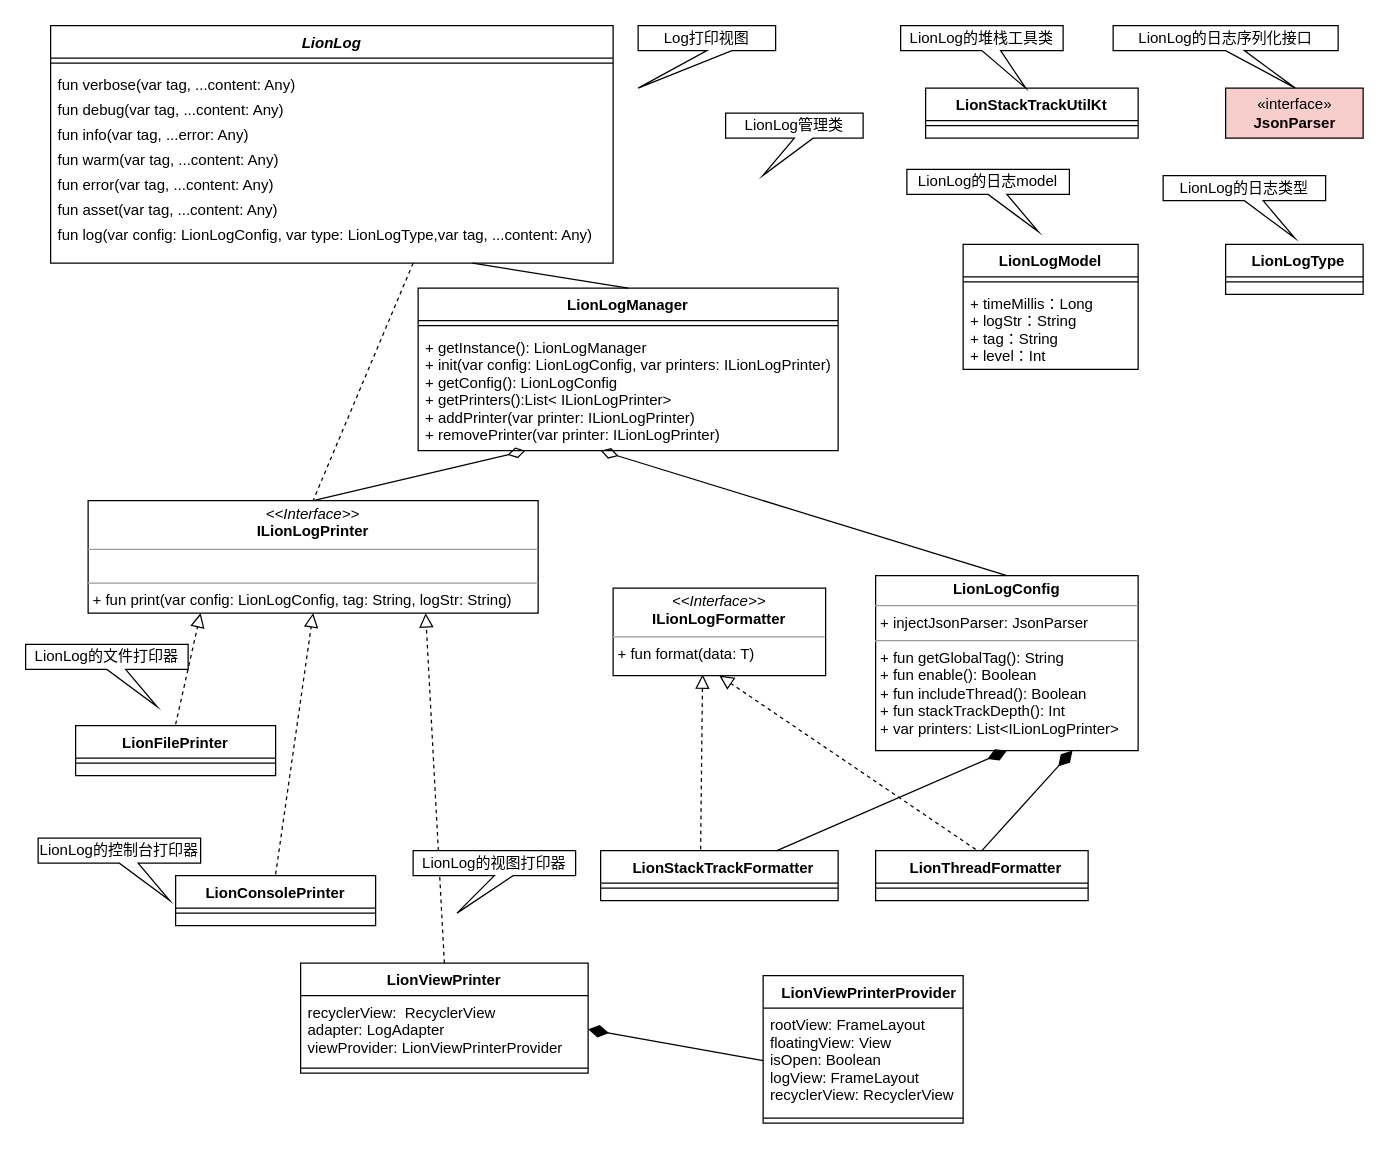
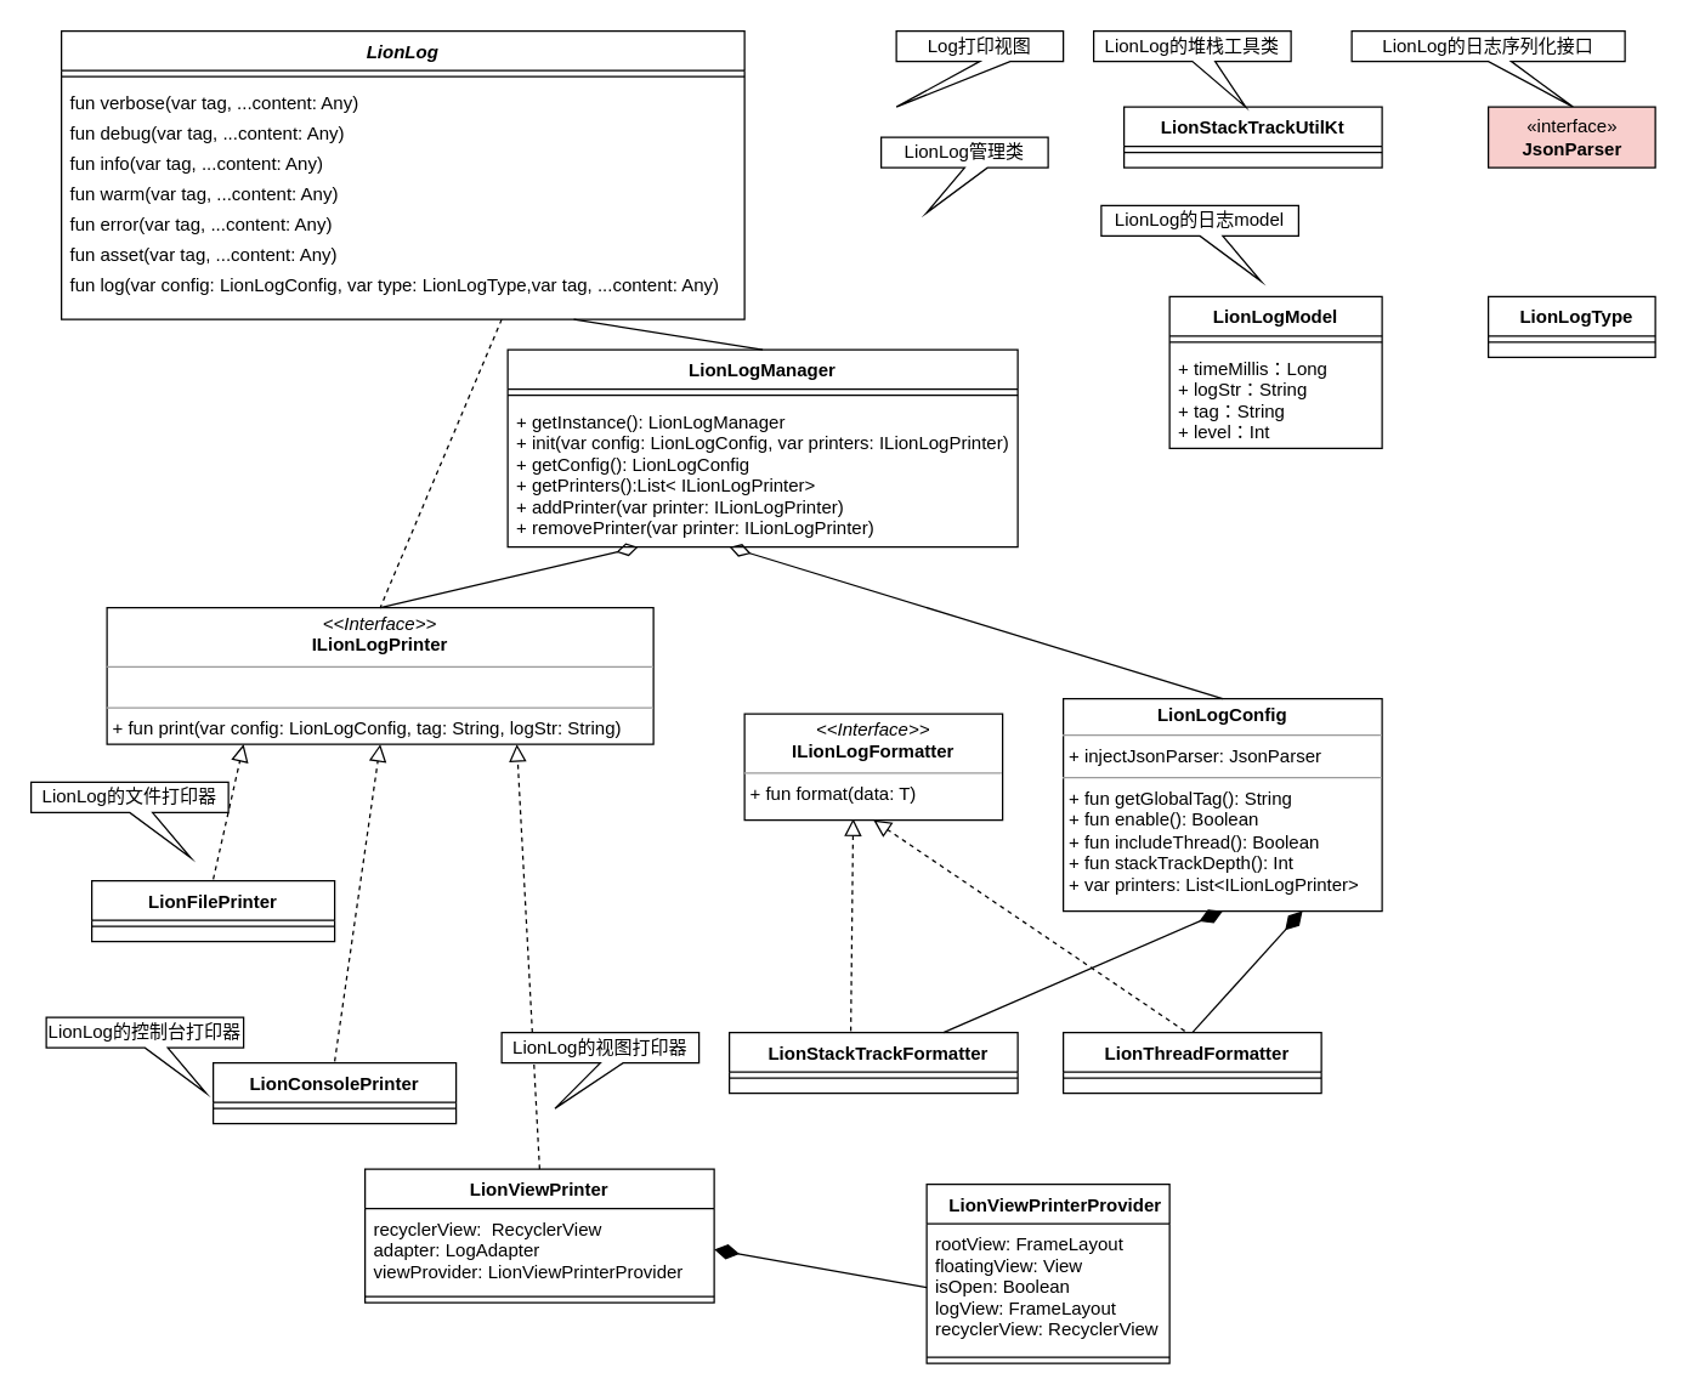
  <mxCell id="0" />
  <mxCell id="1" parent="0" />
  <mxCell id="2" value="LionLog" style="swimlane;fontStyle=3;align=center;verticalAlign=top;childLayout=stackLayout;horizontal=1;startSize=26;horizontalStack=0;resizeParent=1;resizeLast=0;collapsible=1;marginBottom=0;rounded=0;shadow=0;strokeWidth=1;" parent="1" vertex="1"><mxGeometry x="40" y="20" width="450" height="190" as="geometry"><mxRectangle x="220" y="100" width="160" height="26" as="alternateBounds" /></mxGeometry></mxCell>
  <mxCell id="3" value="" style="line;html=1;strokeWidth=1;align=left;verticalAlign=middle;spacingTop=-1;spacingLeft=3;spacingRight=3;rotatable=0;labelPosition=right;points=[];portConstraint=eastwest;" parent="2" vertex="1"><mxGeometry y="26" width="450" height="8" as="geometry" /></mxCell>
  <mxCell id="4" value="fun verbose(var tag, ...content: Any)" style="text;align=left;verticalAlign=top;spacingLeft=4;spacingRight=4;overflow=hidden;rotatable=0;points=[[0,0.5],[1,0.5]];portConstraint=eastwest;" parent="2" vertex="1"><mxGeometry y="34" width="450" height="20" as="geometry" /></mxCell>
  <mxCell id="5" value="fun debug(var tag, ...content: Any)" style="text;align=left;verticalAlign=top;spacingLeft=4;spacingRight=4;overflow=hidden;rotatable=0;points=[[0,0.5],[1,0.5]];portConstraint=eastwest;" vertex="1" parent="2"><mxGeometry y="54" width="450" height="20" as="geometry" /></mxCell>
- <mxCell id="6" value="fun info(var tag, ...error: Any)" style="text;align=left;verticalAlign=top;spacingLeft=4;spacingRight=4;overflow=hidden;rotatable=0;points=[[0,0.5],[1,0.5]];portConstraint=eastwest;" vertex="1" parent="2"><mxGeometry y="74" width="450" height="20" as="geometry" /></mxCell>
+ <mxCell id="6" value="fun info(var tag, ...content: Any)" style="text;align=left;verticalAlign=top;spacingLeft=4;spacingRight=4;overflow=hidden;rotatable=0;points=[[0,0.5],[1,0.5]];portConstraint=eastwest;" vertex="1" parent="2"><mxGeometry y="74" width="450" height="20" as="geometry" /></mxCell>
  <mxCell id="7" value="fun warm(var tag, ...content: Any)" style="text;align=left;verticalAlign=top;spacingLeft=4;spacingRight=4;overflow=hidden;rotatable=0;points=[[0,0.5],[1,0.5]];portConstraint=eastwest;" vertex="1" parent="2"><mxGeometry y="94" width="450" height="20" as="geometry" /></mxCell>
  <mxCell id="8" value="fun error(var tag, ...content: Any)" style="text;align=left;verticalAlign=top;spacingLeft=4;spacingRight=4;overflow=hidden;rotatable=0;points=[[0,0.5],[1,0.5]];portConstraint=eastwest;" vertex="1" parent="2"><mxGeometry y="114" width="450" height="20" as="geometry" /></mxCell>
  <mxCell id="9" value="fun asset(var tag, ...content: Any)" style="text;align=left;verticalAlign=top;spacingLeft=4;spacingRight=4;overflow=hidden;rotatable=0;points=[[0,0.5],[1,0.5]];portConstraint=eastwest;" vertex="1" parent="2"><mxGeometry y="134" width="450" height="20" as="geometry" /></mxCell>
  <mxCell id="10" value="fun log(var config: LionLogConfig, var type: LionLogType,var tag, ...content: Any)" style="text;align=left;verticalAlign=top;spacingLeft=4;spacingRight=4;overflow=hidden;rotatable=0;points=[[0,0.5],[1,0.5]];portConstraint=eastwest;" vertex="1" parent="2"><mxGeometry y="154" width="450" height="20" as="geometry" /></mxCell>
  <mxCell id="11" value="LionFilePrinter" style="swimlane;fontStyle=1;align=center;verticalAlign=top;childLayout=stackLayout;horizontal=1;startSize=26;horizontalStack=0;resizeParent=1;resizeLast=0;collapsible=1;marginBottom=0;rounded=0;shadow=0;strokeWidth=1;" parent="1" vertex="1"><mxGeometry x="60" y="580" width="160" height="40" as="geometry"><mxRectangle x="130" y="380" width="160" height="26" as="alternateBounds" /></mxGeometry></mxCell>
  <mxCell id="12" value="" style="line;html=1;strokeWidth=1;align=left;verticalAlign=middle;spacingTop=-1;spacingLeft=3;spacingRight=3;rotatable=0;labelPosition=right;points=[];portConstraint=eastwest;" parent="11" vertex="1"><mxGeometry y="26" width="160" height="8" as="geometry" /></mxCell>
  <mxCell id="13" value="" style="endArrow=block;dashed=1;endFill=0;endSize=9;html=1;entryX=0.25;entryY=1;entryDx=0;entryDy=0;jumpSize=4;startSize=5;" edge="1" parent="11" target="19"><mxGeometry width="160" relative="1" as="geometry"><mxPoint x="80" y="-1" as="sourcePoint" /><mxPoint x="240" y="-1" as="targetPoint" /></mxGeometry></mxCell>
  <mxCell id="14" value="LionViewPrinter" style="swimlane;fontStyle=1;align=center;verticalAlign=top;childLayout=stackLayout;horizontal=1;startSize=26;horizontalStack=0;resizeParent=1;resizeLast=0;collapsible=1;marginBottom=0;rounded=0;shadow=0;strokeWidth=1;" parent="1" vertex="1"><mxGeometry x="240" y="770" width="230" height="88" as="geometry"><mxRectangle x="340" y="380" width="170" height="26" as="alternateBounds" /></mxGeometry></mxCell>
  <mxCell id="15" value="recyclerView:  RecyclerView&#10;adapter: LogAdapter&#10;viewProvider: LionViewPrinterProvider" style="text;align=left;verticalAlign=top;spacingLeft=4;spacingRight=4;overflow=hidden;rotatable=0;points=[[0,0.5],[1,0.5]];portConstraint=eastwest;" parent="14" vertex="1"><mxGeometry y="26" width="230" height="54" as="geometry" /></mxCell>
  <mxCell id="16" value="" style="line;html=1;strokeWidth=1;align=left;verticalAlign=middle;spacingTop=-1;spacingLeft=3;spacingRight=3;rotatable=0;labelPosition=right;points=[];portConstraint=eastwest;" parent="14" vertex="1"><mxGeometry y="80" width="230" height="8" as="geometry" /></mxCell>
- <mxCell id="17" value="Log打印视图" style="shape=callout;whiteSpace=wrap;html=1;perimeter=calloutPerimeter;position2=0;" vertex="1" parent="1"><mxGeometry x="510" y="20" width="110" height="50" as="geometry" /></mxCell>
+ <mxCell id="17" value="Log打印视图" style="shape=callout;whiteSpace=wrap;html=1;perimeter=calloutPerimeter;position2=0;" vertex="1" parent="1"><mxGeometry x="590" y="20" width="110" height="50" as="geometry" /></mxCell>
  <mxCell id="18" value="" style="endArrow=none;dashed=1;html=1;entryX=0.5;entryY=0;entryDx=0;entryDy=0;" edge="1" parent="1" target="19"><mxGeometry width="50" height="50" relative="1" as="geometry"><mxPoint x="330" y="210" as="sourcePoint" /><mxPoint x="530" y="270" as="targetPoint" /></mxGeometry></mxCell>
  <mxCell id="19" value="&lt;p style=&quot;margin: 0px ; margin-top: 4px ; text-align: center&quot;&gt;&lt;i&gt;&amp;lt;&amp;lt;Interface&amp;gt;&amp;gt;&lt;/i&gt;&lt;br&gt;&lt;b&gt;ILionLogPrinter&lt;/b&gt;&lt;/p&gt;&lt;hr size=&quot;1&quot;&gt;&lt;p style=&quot;margin: 0px 0px 0px 4px&quot;&gt;&lt;br&gt;&lt;/p&gt;&lt;hr size=&quot;1&quot;&gt;&lt;p style=&quot;margin: 0px ; margin-left: 4px&quot;&gt;+ fun print(var config: LionLogConfig, tag: String, logStr: String)&lt;br&gt;&lt;/p&gt;" style="verticalAlign=top;align=left;overflow=fill;fontSize=12;fontFamily=Helvetica;html=1;" vertex="1" parent="1"><mxGeometry x="70" y="400" width="360" height="90" as="geometry" /></mxCell>
  <mxCell id="20" value="LionLogManager" style="swimlane;fontStyle=1;align=center;verticalAlign=top;childLayout=stackLayout;horizontal=1;startSize=26;horizontalStack=0;resizeParent=1;resizeParentMax=0;resizeLast=0;collapsible=1;marginBottom=0;" vertex="1" parent="1"><mxGeometry x="334" y="230" width="336" height="130" as="geometry" /></mxCell>
  <mxCell id="21" value="" style="line;strokeWidth=1;fillColor=none;align=left;verticalAlign=middle;spacingTop=-1;spacingLeft=3;spacingRight=3;rotatable=0;labelPosition=right;points=[];portConstraint=eastwest;" vertex="1" parent="20"><mxGeometry y="26" width="336" height="8" as="geometry" /></mxCell>
  <mxCell id="22" value="+ getInstance(): LionLogManager&#10;+ init(var config: LionLogConfig, var printers: ILionLogPrinter)&#10;+ getConfig(): LionLogConfig&#10;+ getPrinters():List&lt; ILionLogPrinter&gt;&#10;+ addPrinter(var printer: ILionLogPrinter)&#10;+ removePrinter(var printer: ILionLogPrinter)&#10;&#10;" style="text;strokeColor=none;fillColor=none;align=left;verticalAlign=top;spacingLeft=4;spacingRight=4;overflow=hidden;rotatable=0;points=[[0,0.5],[1,0.5]];portConstraint=eastwest;" vertex="1" parent="20"><mxGeometry y="34" width="336" height="96" as="geometry" /></mxCell>
  <mxCell id="23" value="" style="endArrow=none;dashed=0;html=1;entryX=0.5;entryY=0;entryDx=0;entryDy=0;exitX=0.75;exitY=1;exitDx=0;exitDy=0;" edge="1" parent="1" source="2" target="20"><mxGeometry width="50" height="50" relative="1" as="geometry"><mxPoint x="595" y="170" as="sourcePoint" /><mxPoint x="490" y="250" as="targetPoint" /></mxGeometry></mxCell>
  <mxCell id="24" value="" style="endArrow=diamondThin;endFill=0;endSize=12;html=1;exitX=0.5;exitY=0;exitDx=0;exitDy=0;jumpSize=4;" edge="1" parent="1" source="19"><mxGeometry width="160" relative="1" as="geometry"><mxPoint x="390" y="340" as="sourcePoint" /><mxPoint x="420" y="360" as="targetPoint" /></mxGeometry></mxCell>
  <mxCell id="25" value="LionLog管理类" style="shape=callout;whiteSpace=wrap;html=1;perimeter=calloutPerimeter;base=15;position2=0.27;" vertex="1" parent="1"><mxGeometry x="580" y="90" width="110" height="50" as="geometry" /></mxCell>
  <mxCell id="26" value="" style="endArrow=block;dashed=1;endFill=0;endSize=9;html=1;entryX=0.75;entryY=1;entryDx=0;entryDy=0;jumpSize=4;startSize=5;exitX=0.5;exitY=0;exitDx=0;exitDy=0;" edge="1" parent="1" source="14" target="19"><mxGeometry width="160" relative="1" as="geometry"><mxPoint x="150" y="589" as="sourcePoint" /><mxPoint x="233.5" y="500" as="targetPoint" /></mxGeometry></mxCell>
  <mxCell id="27" value="LionLog的视图打印器" style="shape=callout;whiteSpace=wrap;html=1;perimeter=calloutPerimeter;base=15;position2=0.27;" vertex="1" parent="1"><mxGeometry x="330" y="680" width="130" height="50" as="geometry" /></mxCell>
  <mxCell id="28" value="LionLog的文件打印器" style="shape=callout;whiteSpace=wrap;html=1;perimeter=calloutPerimeter;base=15;position2=0.81;" vertex="1" parent="1"><mxGeometry x="20" y="515" width="130" height="50" as="geometry" /></mxCell>
  <mxCell id="29" value="   LionViewPrinterProvider" style="swimlane;fontStyle=1;align=center;verticalAlign=top;childLayout=stackLayout;horizontal=1;startSize=26;horizontalStack=0;resizeParent=1;resizeLast=0;collapsible=1;marginBottom=0;rounded=0;shadow=0;strokeWidth=1;" vertex="1" parent="1"><mxGeometry x="610" y="780" width="160" height="118" as="geometry"><mxRectangle x="340" y="380" width="170" height="26" as="alternateBounds" /></mxGeometry></mxCell>
  <mxCell id="30" value="rootView: FrameLayout&#10;floatingView: View&#10;isOpen: Boolean&#10;logView: FrameLayout&#10;recyclerView: RecyclerView" style="text;align=left;verticalAlign=top;spacingLeft=4;spacingRight=4;overflow=hidden;rotatable=0;points=[[0,0.5],[1,0.5]];portConstraint=eastwest;" vertex="1" parent="29"><mxGeometry y="26" width="160" height="84" as="geometry" /></mxCell>
  <mxCell id="31" value="" style="line;html=1;strokeWidth=1;align=left;verticalAlign=middle;spacingTop=-1;spacingLeft=3;spacingRight=3;rotatable=0;labelPosition=right;points=[];portConstraint=eastwest;" vertex="1" parent="29"><mxGeometry y="110" width="160" height="8" as="geometry" /></mxCell>
  <mxCell id="32" value="" style="endArrow=diamondThin;endFill=1;endSize=14;html=1;exitX=0;exitY=0.5;exitDx=0;exitDy=0;entryX=1;entryY=0.5;entryDx=0;entryDy=0;" edge="1" parent="1" source="30" target="15"><mxGeometry width="160" relative="1" as="geometry"><mxPoint x="270" y="860" as="sourcePoint" /><mxPoint x="430" y="860" as="targetPoint" /></mxGeometry></mxCell>
  <mxCell id="33" value="LionConsolePrinter" style="swimlane;fontStyle=1;align=center;verticalAlign=top;childLayout=stackLayout;horizontal=1;startSize=26;horizontalStack=0;resizeParent=1;resizeLast=0;collapsible=1;marginBottom=0;rounded=0;shadow=0;strokeWidth=1;" vertex="1" parent="1"><mxGeometry x="140" y="700" width="160" height="40" as="geometry"><mxRectangle x="130" y="380" width="160" height="26" as="alternateBounds" /></mxGeometry></mxCell>
  <mxCell id="34" value="" style="line;html=1;strokeWidth=1;align=left;verticalAlign=middle;spacingTop=-1;spacingLeft=3;spacingRight=3;rotatable=0;labelPosition=right;points=[];portConstraint=eastwest;" vertex="1" parent="33"><mxGeometry y="26" width="160" height="8" as="geometry" /></mxCell>
  <mxCell id="35" value="" style="endArrow=block;dashed=1;endFill=0;endSize=9;html=1;entryX=0.5;entryY=1;entryDx=0;entryDy=0;jumpSize=4;startSize=5;" edge="1" parent="33" target="19"><mxGeometry width="160" relative="1" as="geometry"><mxPoint x="80" y="-1" as="sourcePoint" /><mxPoint x="240" y="-1" as="targetPoint" /></mxGeometry></mxCell>
  <mxCell id="36" value="LionLog的控制台打印器" style="shape=callout;whiteSpace=wrap;html=1;perimeter=calloutPerimeter;base=15;position2=0.81;" vertex="1" parent="1"><mxGeometry x="30" y="670" width="130" height="50" as="geometry" /></mxCell>
  <mxCell id="37" value="&lt;p style=&quot;margin: 0px ; margin-top: 4px ; text-align: center&quot;&gt;&lt;b&gt;LionLogConfig&lt;/b&gt;&lt;/p&gt;&lt;hr size=&quot;1&quot;&gt;&lt;p style=&quot;margin: 0px ; margin-left: 4px&quot;&gt;+ injectJsonParser: JsonParser&amp;nbsp;&lt;/p&gt;&lt;hr size=&quot;1&quot;&gt;&lt;p style=&quot;margin: 0px ; margin-left: 4px&quot;&gt;+ fun getGlobalTag(): String&lt;/p&gt;&lt;p style=&quot;margin: 0px ; margin-left: 4px&quot;&gt;+ fun enable(): Boolean&lt;/p&gt;&lt;p style=&quot;margin: 0px ; margin-left: 4px&quot;&gt;+ fun includeThread(): Boolean&lt;/p&gt;&lt;p style=&quot;margin: 0px ; margin-left: 4px&quot;&gt;+ fun stackTrackDepth(): Int&lt;/p&gt;&lt;p style=&quot;margin: 0px ; margin-left: 4px&quot;&gt;+ var printers: List&amp;lt;ILionLogPrinter&amp;gt;&lt;/p&gt;" style="verticalAlign=top;align=left;overflow=fill;fontSize=12;fontFamily=Helvetica;html=1;" vertex="1" parent="1"><mxGeometry x="700" y="460" width="210" height="140" as="geometry" /></mxCell>
  <mxCell id="38" value="" style="endArrow=diamondThin;endFill=0;endSize=12;html=1;exitX=0.5;exitY=0;exitDx=0;exitDy=0;jumpSize=4;" edge="1" parent="1" source="37"><mxGeometry width="160" relative="1" as="geometry"><mxPoint x="281" y="410" as="sourcePoint" /><mxPoint x="480" y="360" as="targetPoint" /></mxGeometry></mxCell>
  <mxCell id="39" value="  LionStackTrackFormatter" style="swimlane;fontStyle=1;align=center;verticalAlign=top;childLayout=stackLayout;horizontal=1;startSize=26;horizontalStack=0;resizeParent=1;resizeLast=0;collapsible=1;marginBottom=0;rounded=0;shadow=0;strokeWidth=1;" vertex="1" parent="1"><mxGeometry x="480" y="680" width="190" height="40" as="geometry"><mxRectangle x="130" y="380" width="160" height="26" as="alternateBounds" /></mxGeometry></mxCell>
  <mxCell id="40" value="" style="line;html=1;strokeWidth=1;align=left;verticalAlign=middle;spacingTop=-1;spacingLeft=3;spacingRight=3;rotatable=0;labelPosition=right;points=[];portConstraint=eastwest;" vertex="1" parent="39"><mxGeometry y="26" width="190" height="8" as="geometry" /></mxCell>
  <mxCell id="41" value="" style="endArrow=block;dashed=1;endFill=0;endSize=9;html=1;jumpSize=4;startSize=5;entryX=0.421;entryY=0.986;entryDx=0;entryDy=0;entryPerimeter=0;" edge="1" parent="39" target="45"><mxGeometry width="160" relative="1" as="geometry"><mxPoint x="80" y="-1" as="sourcePoint" /><mxPoint x="92.299" y="-95" as="targetPoint" /></mxGeometry></mxCell>
  <mxCell id="42" value="  LionThreadFormatter" style="swimlane;fontStyle=1;align=center;verticalAlign=top;childLayout=stackLayout;horizontal=1;startSize=26;horizontalStack=0;resizeParent=1;resizeLast=0;collapsible=1;marginBottom=0;rounded=0;shadow=0;strokeWidth=1;" vertex="1" parent="1"><mxGeometry x="700" y="680" width="170" height="40" as="geometry"><mxRectangle x="130" y="380" width="160" height="26" as="alternateBounds" /></mxGeometry></mxCell>
  <mxCell id="43" value="" style="line;html=1;strokeWidth=1;align=left;verticalAlign=middle;spacingTop=-1;spacingLeft=3;spacingRight=3;rotatable=0;labelPosition=right;points=[];portConstraint=eastwest;" vertex="1" parent="42"><mxGeometry y="26" width="170" height="8" as="geometry" /></mxCell>
  <mxCell id="44" value="" style="endArrow=block;dashed=1;endFill=0;endSize=9;html=1;jumpSize=4;startSize=5;entryX=0.5;entryY=1;entryDx=0;entryDy=0;" edge="1" parent="42" target="45"><mxGeometry width="160" relative="1" as="geometry"><mxPoint x="80" y="-1" as="sourcePoint" /><mxPoint x="-100.972" y="-95" as="targetPoint" /></mxGeometry></mxCell>
  <mxCell id="45" value="&lt;p style=&quot;margin: 0px ; margin-top: 4px ; text-align: center&quot;&gt;&lt;i&gt;&amp;lt;&amp;lt;Interface&amp;gt;&amp;gt;&lt;/i&gt;&lt;br&gt;&lt;b&gt;ILionLogFormatter&lt;/b&gt;&lt;/p&gt;&lt;hr size=&quot;1&quot;&gt;&lt;p style=&quot;margin: 0px ; margin-left: 4px&quot;&gt;+ fun format(data: T)&lt;/p&gt;" style="verticalAlign=top;align=left;overflow=fill;fontSize=12;fontFamily=Helvetica;html=1;" vertex="1" parent="1"><mxGeometry x="490" y="470" width="170" height="70" as="geometry" /></mxCell>
  <mxCell id="46" value="" style="endArrow=diamondThin;endFill=1;endSize=14;html=1;entryX=0.5;entryY=1;entryDx=0;entryDy=0;" edge="1" parent="1" source="39" target="37"><mxGeometry width="160" relative="1" as="geometry"><mxPoint x="440" y="660" as="sourcePoint" /><mxPoint x="600" y="660" as="targetPoint" /></mxGeometry></mxCell>
  <mxCell id="47" value="" style="endArrow=diamondThin;endFill=1;endSize=14;html=1;entryX=0.75;entryY=1;entryDx=0;entryDy=0;exitX=0.5;exitY=0;exitDx=0;exitDy=0;" edge="1" parent="1" source="42" target="37"><mxGeometry width="160" relative="1" as="geometry"><mxPoint x="622.273" y="650" as="sourcePoint" /><mxPoint x="790" y="560" as="targetPoint" /></mxGeometry></mxCell>
  <mxCell id="48" value="LionStackTrackUtilKt" style="swimlane;fontStyle=1;align=center;verticalAlign=top;childLayout=stackLayout;horizontal=1;startSize=26;horizontalStack=0;resizeParent=1;resizeLast=0;collapsible=1;marginBottom=0;rounded=0;shadow=0;strokeWidth=1;" vertex="1" parent="1"><mxGeometry x="740" y="70" width="170" height="40" as="geometry"><mxRectangle x="130" y="380" width="160" height="26" as="alternateBounds" /></mxGeometry></mxCell>
  <mxCell id="49" value="" style="line;html=1;strokeWidth=1;align=left;verticalAlign=middle;spacingTop=-1;spacingLeft=3;spacingRight=3;rotatable=0;labelPosition=right;points=[];portConstraint=eastwest;" vertex="1" parent="48"><mxGeometry y="26" width="170" height="8" as="geometry" /></mxCell>
  <mxCell id="50" value="LionLog的堆栈工具类" style="shape=callout;whiteSpace=wrap;html=1;perimeter=calloutPerimeter;base=15;position2=0.77;" vertex="1" parent="1"><mxGeometry x="720" y="20" width="130" height="50" as="geometry" /></mxCell>
  <mxCell id="51" value="LionLog的日志model" style="shape=callout;whiteSpace=wrap;html=1;perimeter=calloutPerimeter;base=15;position2=0.81;" vertex="1" parent="1"><mxGeometry x="725" y="135" width="130" height="50" as="geometry" /></mxCell>
  <mxCell id="52" value="LionLog的日志序列化接口" style="shape=callout;whiteSpace=wrap;html=1;perimeter=calloutPerimeter;base=15;position2=0.81;" vertex="1" parent="1"><mxGeometry x="890" y="20" width="180" height="50" as="geometry" /></mxCell>
  <mxCell id="53" value="«interface»&lt;br&gt;&lt;b&gt;JsonParser&lt;/b&gt;" style="html=1;fillColor=#f8cecc;" vertex="1" parent="1"><mxGeometry x="980" y="70" width="110" height="40" as="geometry" /></mxCell>
  <mxCell id="54" value="  LionLogType" style="swimlane;fontStyle=1;align=center;verticalAlign=top;childLayout=stackLayout;horizontal=1;startSize=26;horizontalStack=0;resizeParent=1;resizeLast=0;collapsible=1;marginBottom=0;rounded=0;shadow=0;strokeWidth=1;" vertex="1" parent="1"><mxGeometry x="980" y="195" width="110" height="40" as="geometry"><mxRectangle x="130" y="380" width="160" height="26" as="alternateBounds" /></mxGeometry></mxCell>
  <mxCell id="55" value="" style="line;html=1;strokeWidth=1;align=left;verticalAlign=middle;spacingTop=-1;spacingLeft=3;spacingRight=3;rotatable=0;labelPosition=right;points=[];portConstraint=eastwest;" vertex="1" parent="54"><mxGeometry y="26" width="110" height="8" as="geometry" /></mxCell>
- <mxCell id="56" value="LionLog的日志类型" style="shape=callout;whiteSpace=wrap;html=1;perimeter=calloutPerimeter;base=15;position2=0.81;" vertex="1" parent="1"><mxGeometry x="930" y="140" width="130" height="50" as="geometry" /></mxCell>
  <mxCell id="57" value="LionLogModel" style="swimlane;fontStyle=1;align=center;verticalAlign=top;childLayout=stackLayout;horizontal=1;startSize=26;horizontalStack=0;resizeParent=1;resizeParentMax=0;resizeLast=0;collapsible=1;marginBottom=0;" vertex="1" parent="1"><mxGeometry x="770" y="195" width="140" height="100" as="geometry" /></mxCell>
  <mxCell id="58" value="" style="line;strokeWidth=1;fillColor=none;align=left;verticalAlign=middle;spacingTop=-1;spacingLeft=3;spacingRight=3;rotatable=0;labelPosition=right;points=[];portConstraint=eastwest;" vertex="1" parent="57"><mxGeometry y="26" width="140" height="8" as="geometry" /></mxCell>
  <mxCell id="59" value="+ timeMillis：Long&#10;+ logStr：String&#10;+ tag：String&#10;+ level：Int" style="text;strokeColor=none;fillColor=none;align=left;verticalAlign=top;spacingLeft=4;spacingRight=4;overflow=hidden;rotatable=0;points=[[0,0.5],[1,0.5]];portConstraint=eastwest;" vertex="1" parent="57"><mxGeometry y="34" width="140" height="66" as="geometry" /></mxCell>
